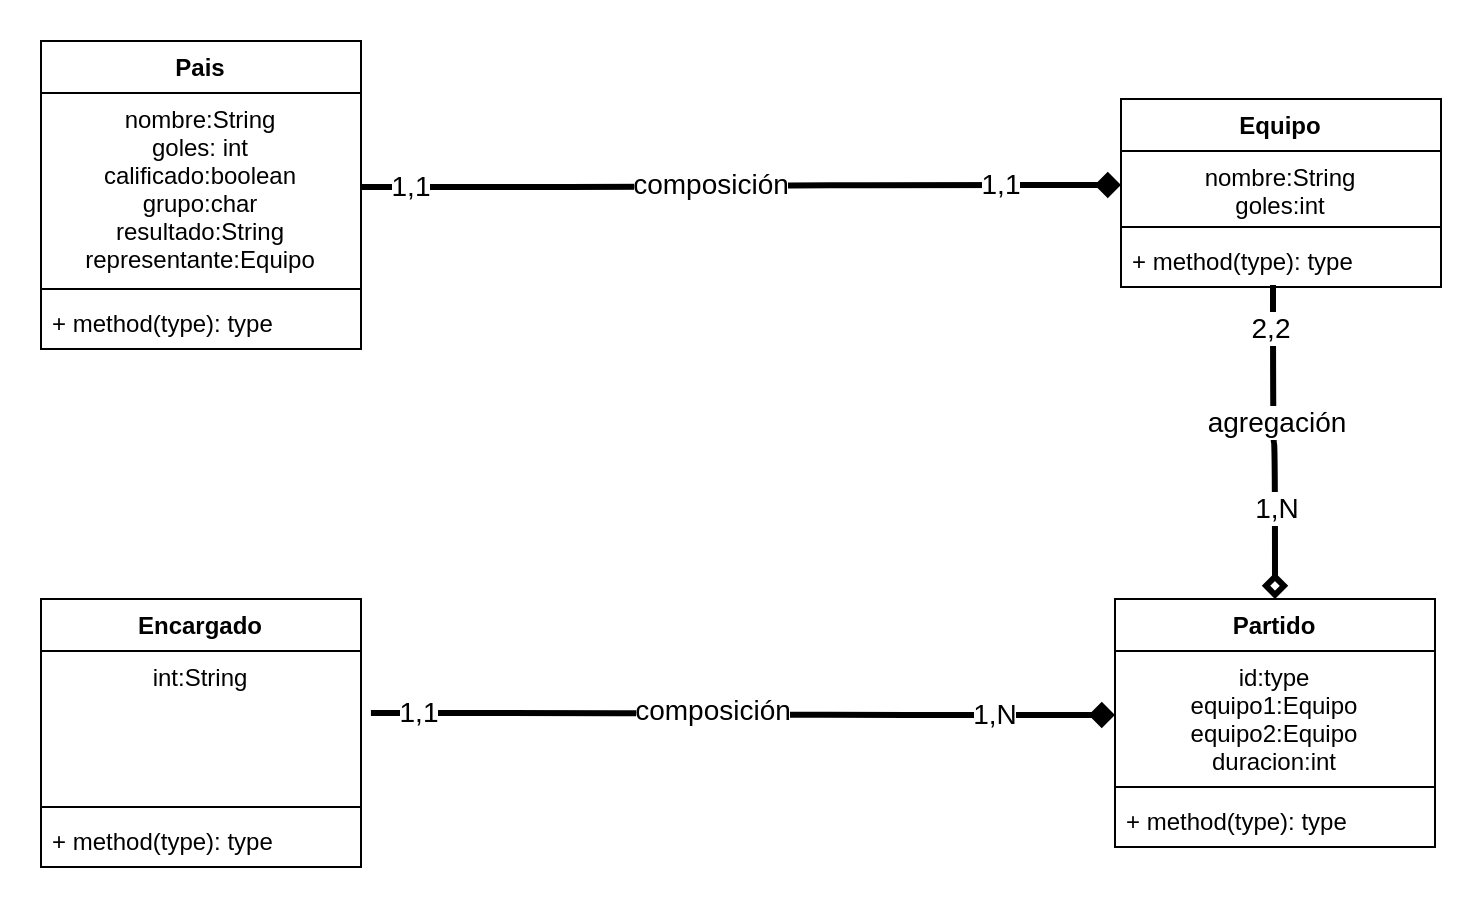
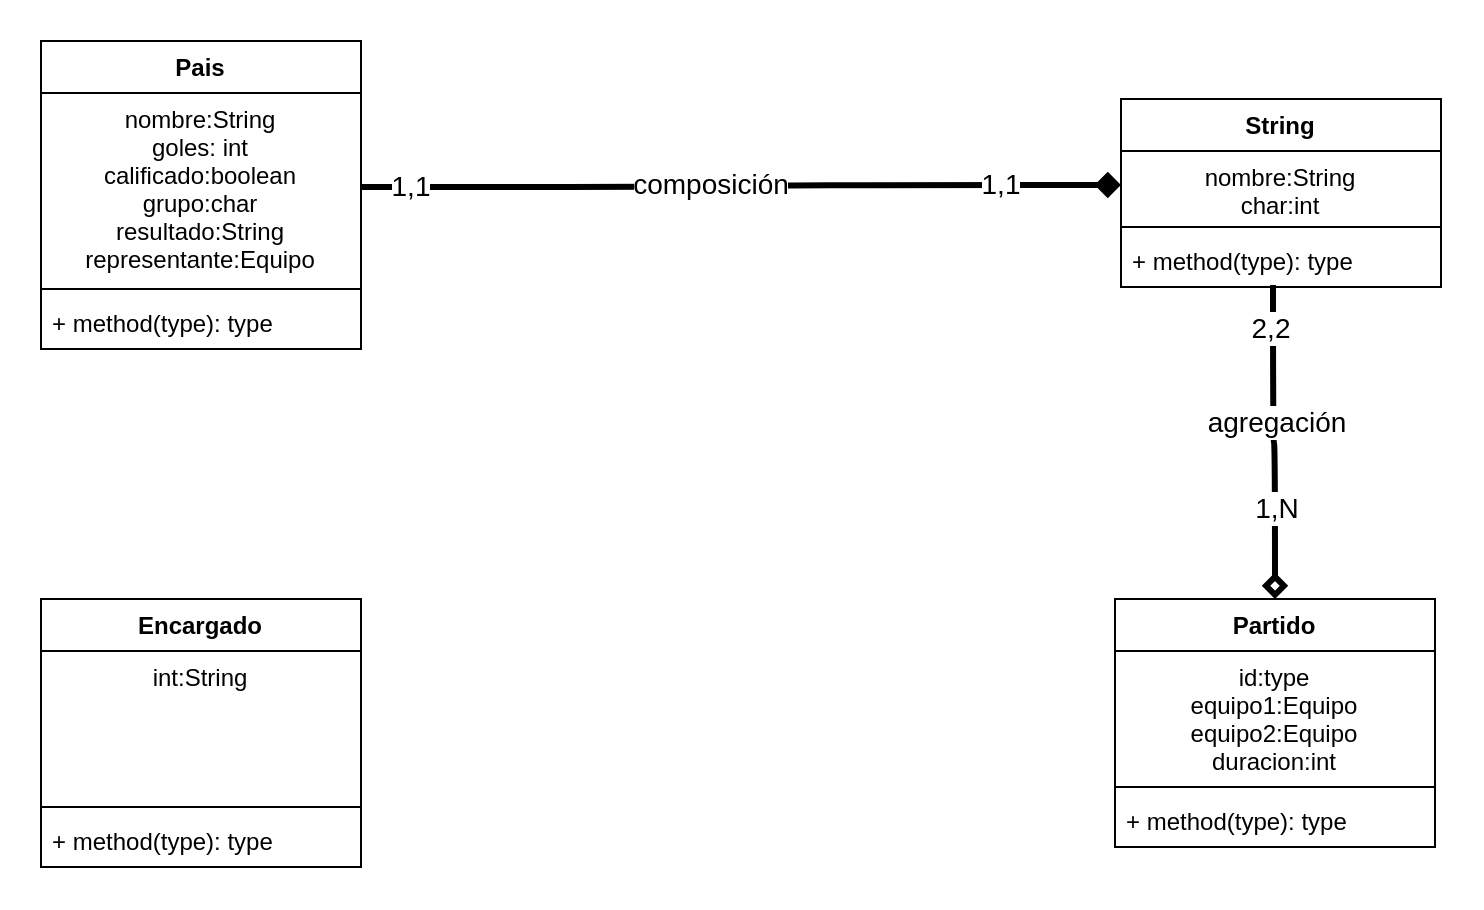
  <mxCell id="0" />
  <mxCell id="1" parent="0" />
  <mxCell id="2" value="Pais" style="swimlane;fontStyle=1;align=center;verticalAlign=top;childLayout=stackLayout;horizontal=1;startSize=26;horizontalStack=0;resizeParent=1;resizeParentMax=0;resizeLast=0;collapsible=1;marginBottom=0;" vertex="1" parent="1"><mxGeometry x="20" y="20" width="160" height="154" as="geometry" /></mxCell>
  <mxCell id="3" value="nombre:String&#10;goles: int&#10;calificado:boolean&#10;grupo:char&#10;resultado:String&#10;representante:Equipo" style="text;strokeColor=none;fillColor=none;align=center;verticalAlign=top;spacingLeft=4;spacingRight=4;overflow=hidden;rotatable=0;points=[[0,0.5],[1,0.5]];portConstraint=eastwest;" vertex="1" parent="2"><mxGeometry y="26" width="160" height="94" as="geometry" /></mxCell>
  <mxCell id="4" value="" style="line;strokeWidth=1;fillColor=none;align=left;verticalAlign=middle;spacingTop=-1;spacingLeft=3;spacingRight=3;rotatable=0;labelPosition=right;points=[];portConstraint=eastwest;strokeColor=inherit;" vertex="1" parent="2"><mxGeometry y="120" width="160" height="8" as="geometry" /></mxCell>
  <mxCell id="5" value="+ method(type): type" style="text;strokeColor=none;fillColor=none;align=left;verticalAlign=top;spacingLeft=4;spacingRight=4;overflow=hidden;rotatable=0;points=[[0,0.5],[1,0.5]];portConstraint=eastwest;" vertex="1" parent="2"><mxGeometry y="128" width="160" height="26" as="geometry" /></mxCell>
- <mxCell id="6" value="Equipo" style="swimlane;fontStyle=1;align=center;verticalAlign=top;childLayout=stackLayout;horizontal=1;startSize=26;horizontalStack=0;resizeParent=1;resizeParentMax=0;resizeLast=0;collapsible=1;marginBottom=0;" vertex="1" parent="1"><mxGeometry x="560" y="49" width="160" height="94" as="geometry" /></mxCell>
- <mxCell id="7" value="nombre:String&#10;goles:int&#10;" style="text;strokeColor=none;fillColor=none;align=center;verticalAlign=top;spacingLeft=4;spacingRight=4;overflow=hidden;rotatable=0;points=[[0,0.5],[1,0.5]];portConstraint=eastwest;" vertex="1" parent="6"><mxGeometry y="26" width="160" height="34" as="geometry" /></mxCell>
+ <mxCell id="6" value="String" style="swimlane;fontStyle=1;align=center;verticalAlign=top;childLayout=stackLayout;horizontal=1;startSize=26;horizontalStack=0;resizeParent=1;resizeParentMax=0;resizeLast=0;collapsible=1;marginBottom=0;" vertex="1" parent="1"><mxGeometry x="560" y="49" width="160" height="94" as="geometry" /></mxCell>
+ <mxCell id="7" value="nombre:String&#10;char:int&#10;" style="text;strokeColor=none;fillColor=none;align=center;verticalAlign=top;spacingLeft=4;spacingRight=4;overflow=hidden;rotatable=0;points=[[0,0.5],[1,0.5]];portConstraint=eastwest;" vertex="1" parent="6"><mxGeometry y="26" width="160" height="34" as="geometry" /></mxCell>
  <mxCell id="8" value="" style="line;strokeWidth=1;fillColor=none;align=left;verticalAlign=middle;spacingTop=-1;spacingLeft=3;spacingRight=3;rotatable=0;labelPosition=right;points=[];portConstraint=eastwest;strokeColor=inherit;" vertex="1" parent="6"><mxGeometry y="60" width="160" height="8" as="geometry" /></mxCell>
  <mxCell id="9" value="+ method(type): type" style="text;strokeColor=none;fillColor=none;align=left;verticalAlign=top;spacingLeft=4;spacingRight=4;overflow=hidden;rotatable=0;points=[[0,0.5],[1,0.5]];portConstraint=eastwest;" vertex="1" parent="6"><mxGeometry y="68" width="160" height="26" as="geometry" /></mxCell>
  <mxCell id="10" style="edgeStyle=orthogonalEdgeStyle;curved=1;rounded=0;orthogonalLoop=1;jettySize=auto;html=1;exitX=1;exitY=0.5;exitDx=0;exitDy=0;entryX=0;entryY=0.5;entryDx=0;entryDy=0;endArrow=diamond;endFill=1;strokeWidth=3;" edge="1" parent="1" source="3" target="7"><mxGeometry relative="1" as="geometry" /></mxCell>
  <mxCell id="11" value="composición" style="edgeLabel;html=1;align=center;verticalAlign=middle;resizable=0;points=[];fontSize=14;" vertex="1" connectable="0" parent="10"><mxGeometry x="-0.084" relative="1" as="geometry"><mxPoint y="-2" as="offset" /></mxGeometry></mxCell>
  <mxCell id="12" value="1,1" style="edgeLabel;html=1;align=center;verticalAlign=middle;resizable=0;points=[];fontSize=14;" vertex="1" connectable="0" parent="10"><mxGeometry x="0.837" y="-2" relative="1" as="geometry"><mxPoint x="-30" y="-3" as="offset" /></mxGeometry></mxCell>
  <mxCell id="13" value="1,1" style="edgeLabel;html=1;align=center;verticalAlign=middle;resizable=0;points=[];fontSize=14;" vertex="1" connectable="0" parent="10"><mxGeometry x="-0.874" y="-1" relative="1" as="geometry"><mxPoint y="-2" as="offset" /></mxGeometry></mxCell>
  <mxCell id="14" value="Partido" style="swimlane;fontStyle=1;align=center;verticalAlign=top;childLayout=stackLayout;horizontal=1;startSize=26;horizontalStack=0;resizeParent=1;resizeParentMax=0;resizeLast=0;collapsible=1;marginBottom=0;" vertex="1" parent="1"><mxGeometry x="557" y="299" width="160" height="124" as="geometry" /></mxCell>
  <mxCell id="15" value="id:type&#10;equipo1:Equipo&#10;equipo2:Equipo&#10;duracion:int" style="text;strokeColor=none;fillColor=none;align=center;verticalAlign=top;spacingLeft=4;spacingRight=4;overflow=hidden;rotatable=0;points=[[0,0.5],[1,0.5]];portConstraint=eastwest;" vertex="1" parent="14"><mxGeometry y="26" width="160" height="64" as="geometry" /></mxCell>
  <mxCell id="16" value="" style="line;strokeWidth=1;fillColor=none;align=left;verticalAlign=middle;spacingTop=-1;spacingLeft=3;spacingRight=3;rotatable=0;labelPosition=right;points=[];portConstraint=eastwest;strokeColor=inherit;" vertex="1" parent="14"><mxGeometry y="90" width="160" height="8" as="geometry" /></mxCell>
  <mxCell id="17" value="+ method(type): type" style="text;strokeColor=none;fillColor=none;align=left;verticalAlign=top;spacingLeft=4;spacingRight=4;overflow=hidden;rotatable=0;points=[[0,0.5],[1,0.5]];portConstraint=eastwest;" vertex="1" parent="14"><mxGeometry y="98" width="160" height="26" as="geometry" /></mxCell>
  <mxCell id="18" style="edgeStyle=orthogonalEdgeStyle;curved=1;rounded=0;orthogonalLoop=1;jettySize=auto;html=1;exitX=0.5;exitY=0;exitDx=0;exitDy=0;entryX=0.475;entryY=0.962;entryDx=0;entryDy=0;endArrow=none;endFill=0;entryPerimeter=0;startArrow=diamond;startFill=0;strokeWidth=3;" edge="1" parent="1" source="14" target="9"><mxGeometry relative="1" as="geometry"><mxPoint x="300" y="239" as="sourcePoint" /><mxPoint x="680" y="239" as="targetPoint" /></mxGeometry></mxCell>
  <mxCell id="19" value="agregación" style="edgeLabel;html=1;align=center;verticalAlign=middle;resizable=0;points=[];fontSize=14;" vertex="1" connectable="0" parent="18"><mxGeometry x="-0.084" relative="1" as="geometry"><mxPoint y="-17" as="offset" /></mxGeometry></mxCell>
  <mxCell id="20" value="2,2" style="edgeLabel;html=1;align=center;verticalAlign=middle;resizable=0;points=[];fontSize=14;" vertex="1" connectable="0" parent="18"><mxGeometry x="0.739" y="2" relative="1" as="geometry"><mxPoint as="offset" /></mxGeometry></mxCell>
  <mxCell id="21" value="1,N" style="edgeLabel;html=1;align=center;verticalAlign=middle;resizable=0;points=[];fontSize=14;" vertex="1" connectable="0" parent="18"><mxGeometry x="-0.725" y="-2" relative="1" as="geometry"><mxPoint x="-2" y="-24" as="offset" /></mxGeometry></mxCell>
  <mxCell id="22" value="Encargado" style="swimlane;fontStyle=1;align=center;verticalAlign=top;childLayout=stackLayout;horizontal=1;startSize=26;horizontalStack=0;resizeParent=1;resizeParentMax=0;resizeLast=0;collapsible=1;marginBottom=0;" vertex="1" parent="1"><mxGeometry x="20" y="299" width="160" height="134" as="geometry" /></mxCell>
  <mxCell id="23" value="int:String&#10;" style="text;strokeColor=none;fillColor=none;align=center;verticalAlign=top;spacingLeft=4;spacingRight=4;overflow=hidden;rotatable=0;points=[[0,0.5],[1,0.5]];portConstraint=eastwest;" vertex="1" parent="22"><mxGeometry y="26" width="160" height="74" as="geometry" /></mxCell>
  <mxCell id="24" value="" style="line;strokeWidth=1;fillColor=none;align=left;verticalAlign=middle;spacingTop=-1;spacingLeft=3;spacingRight=3;rotatable=0;labelPosition=right;points=[];portConstraint=eastwest;strokeColor=inherit;" vertex="1" parent="22"><mxGeometry y="100" width="160" height="8" as="geometry" /></mxCell>
  <mxCell id="25" value="+ method(type): type" style="text;strokeColor=none;fillColor=none;align=left;verticalAlign=top;spacingLeft=4;spacingRight=4;overflow=hidden;rotatable=0;points=[[0,0.5],[1,0.5]];portConstraint=eastwest;" vertex="1" parent="22"><mxGeometry y="108" width="160" height="26" as="geometry" /></mxCell>
- <mxCell id="26" style="edgeStyle=orthogonalEdgeStyle;curved=1;rounded=0;orthogonalLoop=1;jettySize=auto;html=1;exitX=1.031;exitY=0.419;exitDx=0;exitDy=0;entryX=0;entryY=0.5;entryDx=0;entryDy=0;endArrow=diamond;endFill=1;strokeWidth=3;exitPerimeter=0;" edge="1" parent="1" source="23" target="15"><mxGeometry relative="1" as="geometry"><mxPoint x="200" y="357" as="sourcePoint" /><mxPoint x="580" y="356" as="targetPoint" /></mxGeometry></mxCell>
- <mxCell id="27" value="composición" style="edgeLabel;html=1;align=center;verticalAlign=middle;resizable=0;points=[];fontSize=14;" vertex="1" connectable="0" parent="26"><mxGeometry x="-0.084" relative="1" as="geometry"><mxPoint y="-2" as="offset" /></mxGeometry></mxCell>
- <mxCell id="28" value="1,N" style="edgeLabel;html=1;align=center;verticalAlign=middle;resizable=0;points=[];fontSize=14;" vertex="1" connectable="0" parent="26"><mxGeometry x="0.837" y="-2" relative="1" as="geometry"><mxPoint x="-30" y="-3" as="offset" /></mxGeometry></mxCell>
- <mxCell id="29" value="1,1" style="edgeLabel;html=1;align=center;verticalAlign=middle;resizable=0;points=[];fontSize=14;" vertex="1" connectable="0" parent="26"><mxGeometry x="-0.874" y="-1" relative="1" as="geometry"><mxPoint y="-2" as="offset" /></mxGeometry></mxCell>
